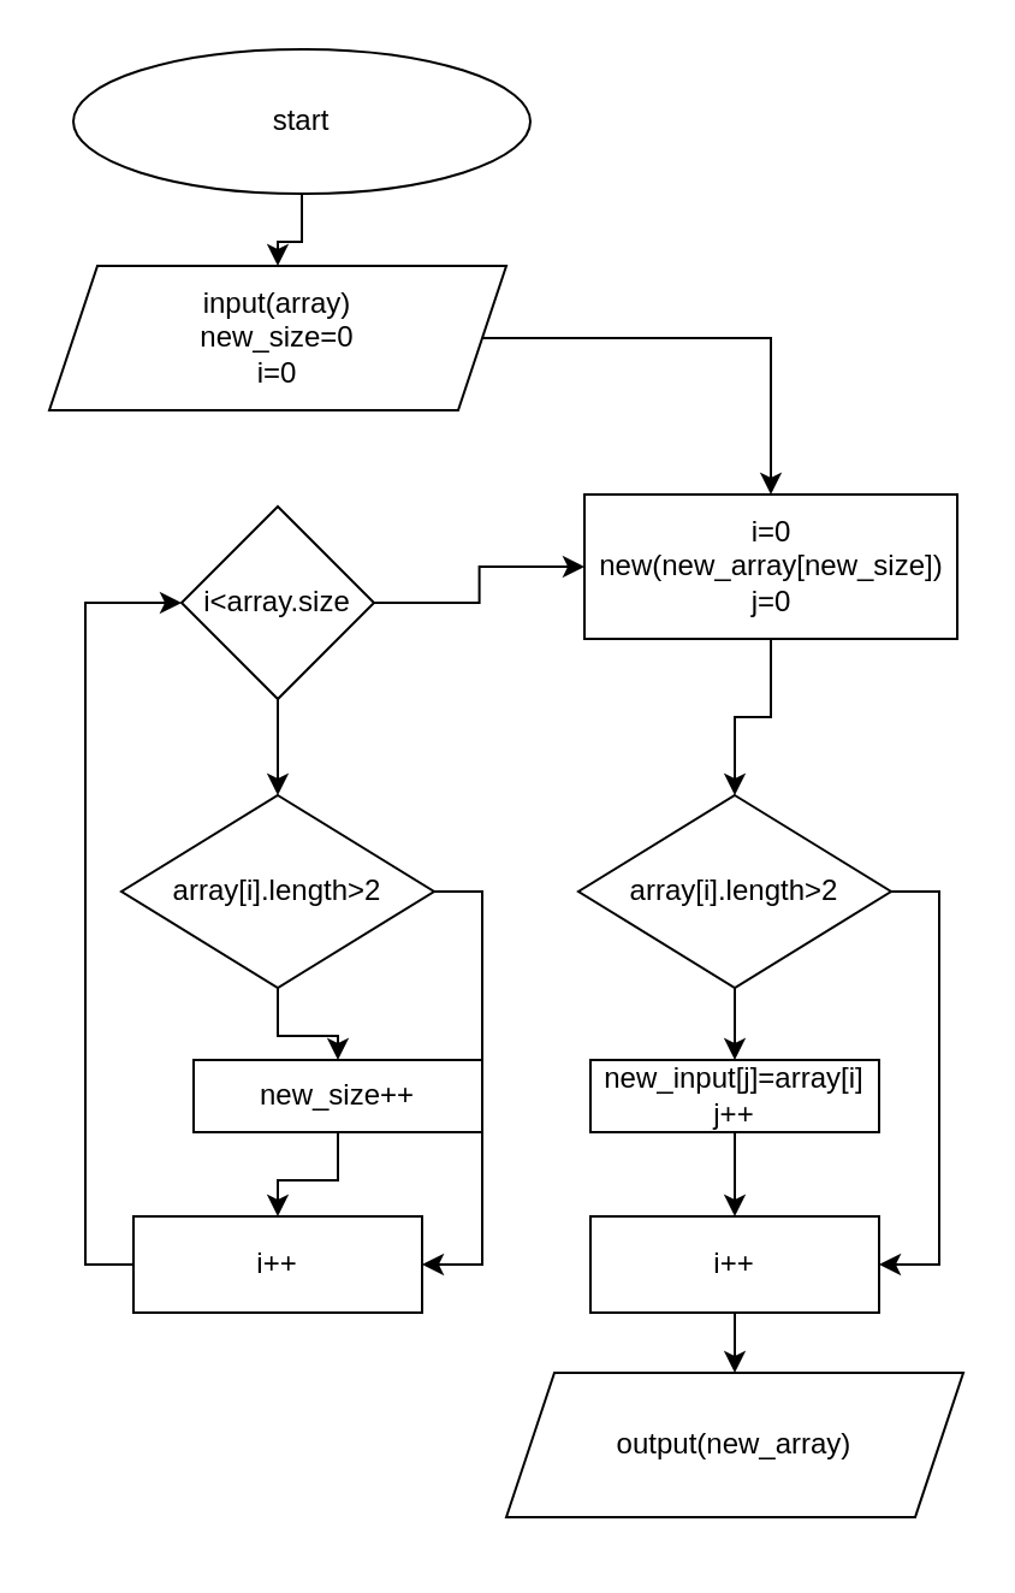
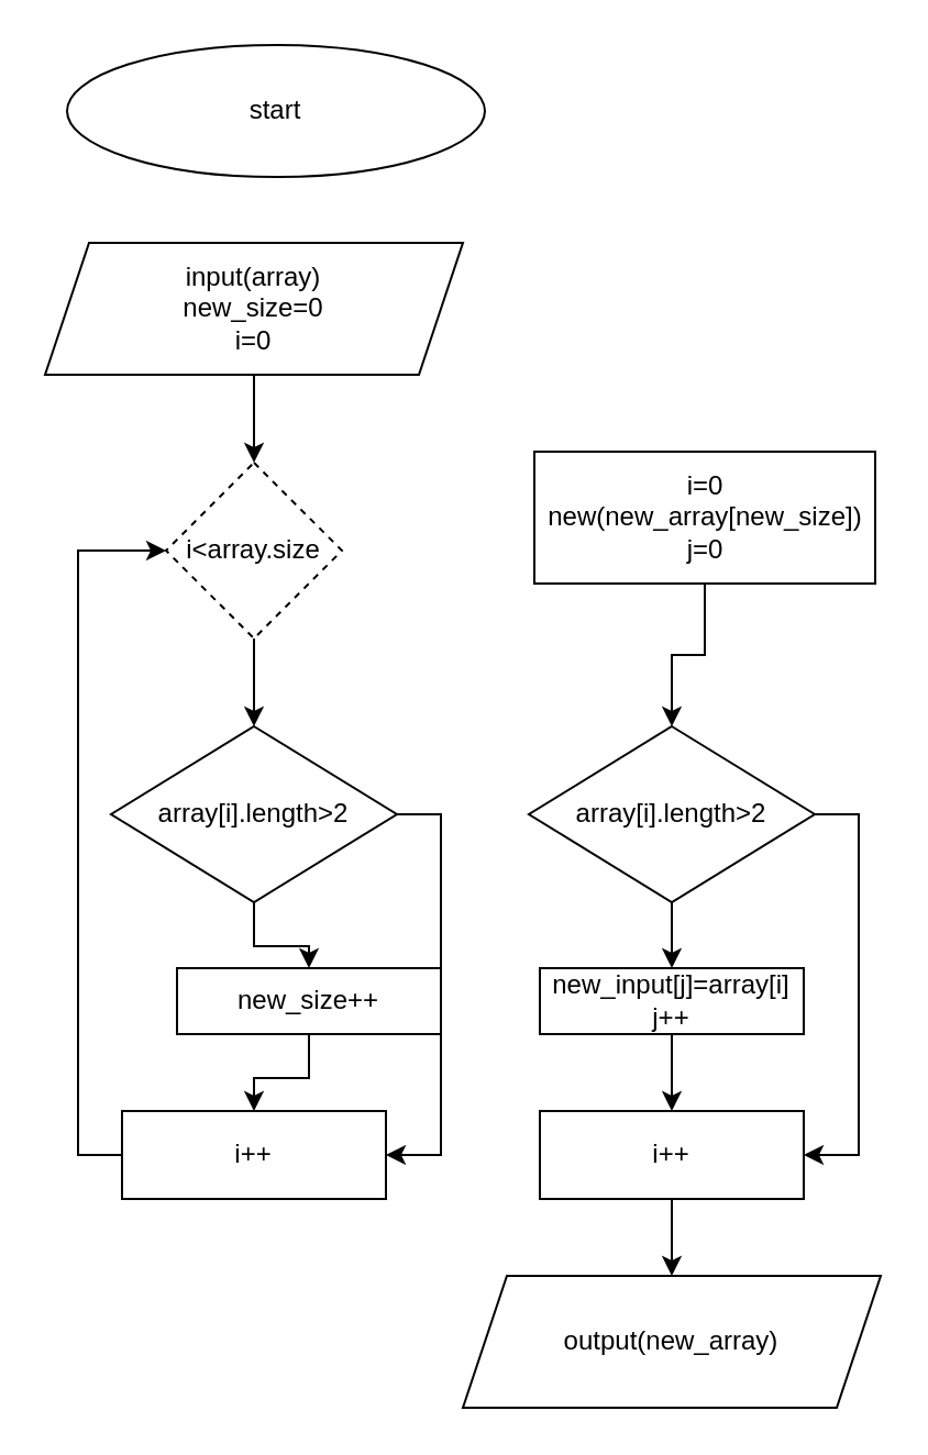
  <mxCell id="0" />
  <mxCell id="1" parent="0" />
- <mxCell id="2" value="" style="edgeStyle=orthogonalEdgeStyle;rounded=0;orthogonalLoop=1;jettySize=auto;html=1;" edge="1" parent="1" source="3" target="5"><mxGeometry relative="1" as="geometry" /></mxCell>
  <mxCell id="3" value="start" style="ellipse;whiteSpace=wrap;html=1;" vertex="1" parent="1"><mxGeometry x="30" y="20" width="190" height="60" as="geometry" /></mxCell>
- <mxCell id="4" value="" style="edgeStyle=orthogonalEdgeStyle;rounded=0;orthogonalLoop=1;jettySize=auto;html=1;" edge="1" parent="1" source="5" target="24"><mxGeometry relative="1" as="geometry" /></mxCell>
+ <mxCell id="4" value="" style="edgeStyle=orthogonalEdgeStyle;rounded=0;orthogonalLoop=1;jettySize=auto;html=1;" edge="1" parent="1" source="5" target="8"><mxGeometry relative="1" as="geometry" /></mxCell>
  <mxCell id="5" value="input(array)&lt;br&gt;new_size=0&lt;br&gt;i=0" style="shape=parallelogram;perimeter=parallelogramPerimeter;whiteSpace=wrap;html=1;fixedSize=1;" vertex="1" parent="1"><mxGeometry x="20" y="110" width="190" height="60" as="geometry" /></mxCell>
  <mxCell id="6" value="" style="edgeStyle=orthogonalEdgeStyle;rounded=0;orthogonalLoop=1;jettySize=auto;html=1;" edge="1" parent="1" source="8" target="11"><mxGeometry relative="1" as="geometry" /></mxCell>
- <mxCell id="7" style="edgeStyle=orthogonalEdgeStyle;rounded=0;orthogonalLoop=1;jettySize=auto;html=1;exitX=1;exitY=0.5;exitDx=0;exitDy=0;entryX=0;entryY=0.5;entryDx=0;entryDy=0;" edge="1" parent="1" source="8" target="24"><mxGeometry relative="1" as="geometry" /></mxCell>
- <mxCell id="8" value="i&amp;lt;array.size" style="rhombus;whiteSpace=wrap;html=1;" vertex="1" parent="1"><mxGeometry x="75" y="210" width="80" height="80" as="geometry" /></mxCell>
+ <mxCell id="8" value="i&amp;lt;array.size" style="rhombus;whiteSpace=wrap;html=1;dashed=1;" vertex="1" parent="1"><mxGeometry x="75" y="210" width="80" height="80" as="geometry" /></mxCell>
  <mxCell id="9" value="" style="edgeStyle=orthogonalEdgeStyle;rounded=0;orthogonalLoop=1;jettySize=auto;html=1;" edge="1" parent="1" source="11" target="13"><mxGeometry relative="1" as="geometry" /></mxCell>
  <mxCell id="10" style="edgeStyle=orthogonalEdgeStyle;rounded=0;orthogonalLoop=1;jettySize=auto;html=1;exitX=1;exitY=0.5;exitDx=0;exitDy=0;entryX=1;entryY=0.5;entryDx=0;entryDy=0;" edge="1" parent="1" source="11" target="15"><mxGeometry relative="1" as="geometry" /></mxCell>
  <mxCell id="11" value="array[i].length&amp;gt;2" style="rhombus;whiteSpace=wrap;html=1;" vertex="1" parent="1"><mxGeometry x="50" y="330" width="130" height="80" as="geometry" /></mxCell>
  <mxCell id="12" value="" style="edgeStyle=orthogonalEdgeStyle;rounded=0;orthogonalLoop=1;jettySize=auto;html=1;" edge="1" parent="1" source="13" target="15"><mxGeometry relative="1" as="geometry" /></mxCell>
  <mxCell id="13" value="new_size++" style="rounded=0;whiteSpace=wrap;html=1;" vertex="1" parent="1"><mxGeometry x="80" y="440" width="120" height="30" as="geometry" /></mxCell>
  <mxCell id="14" style="edgeStyle=orthogonalEdgeStyle;rounded=0;orthogonalLoop=1;jettySize=auto;html=1;exitX=0;exitY=0.5;exitDx=0;exitDy=0;entryX=0;entryY=0.5;entryDx=0;entryDy=0;" edge="1" parent="1" source="15" target="8"><mxGeometry relative="1" as="geometry" /></mxCell>
  <mxCell id="15" value="i++" style="rounded=0;whiteSpace=wrap;html=1;" vertex="1" parent="1"><mxGeometry x="55" y="505" width="120" height="40" as="geometry" /></mxCell>
  <mxCell id="16" value="" style="edgeStyle=orthogonalEdgeStyle;rounded=0;orthogonalLoop=1;jettySize=auto;html=1;" edge="1" parent="1" source="18" target="20"><mxGeometry relative="1" as="geometry" /></mxCell>
  <mxCell id="17" style="edgeStyle=orthogonalEdgeStyle;rounded=0;orthogonalLoop=1;jettySize=auto;html=1;exitX=1;exitY=0.5;exitDx=0;exitDy=0;entryX=1;entryY=0.5;entryDx=0;entryDy=0;" edge="1" parent="1" source="18" target="22"><mxGeometry relative="1" as="geometry" /></mxCell>
  <mxCell id="18" value="array[i].length&amp;gt;2" style="rhombus;whiteSpace=wrap;html=1;" vertex="1" parent="1"><mxGeometry x="240" y="330" width="130" height="80" as="geometry" /></mxCell>
  <mxCell id="19" value="" style="edgeStyle=orthogonalEdgeStyle;rounded=0;orthogonalLoop=1;jettySize=auto;html=1;" edge="1" parent="1" source="20" target="22"><mxGeometry relative="1" as="geometry" /></mxCell>
  <mxCell id="20" value="new_input[j]=array[i]&lt;br&gt;j++" style="rounded=0;whiteSpace=wrap;html=1;" vertex="1" parent="1"><mxGeometry x="245" y="440" width="120" height="30" as="geometry" /></mxCell>
  <mxCell id="21" style="edgeStyle=orthogonalEdgeStyle;rounded=0;orthogonalLoop=1;jettySize=auto;html=1;exitX=0.5;exitY=1;exitDx=0;exitDy=0;entryX=0.5;entryY=0;entryDx=0;entryDy=0;" edge="1" parent="1" source="22" target="25"><mxGeometry relative="1" as="geometry" /></mxCell>
  <mxCell id="22" value="i++" style="rounded=0;whiteSpace=wrap;html=1;" vertex="1" parent="1"><mxGeometry x="245" y="505" width="120" height="40" as="geometry" /></mxCell>
  <mxCell id="23" style="edgeStyle=orthogonalEdgeStyle;rounded=0;orthogonalLoop=1;jettySize=auto;html=1;exitX=0.5;exitY=1;exitDx=0;exitDy=0;entryX=0.5;entryY=0;entryDx=0;entryDy=0;" edge="1" parent="1" source="24" target="18"><mxGeometry relative="1" as="geometry" /></mxCell>
  <mxCell id="24" value="i=0&lt;br&gt;new(new_array[new_size])&lt;br&gt;j=0" style="rounded=0;whiteSpace=wrap;html=1;" vertex="1" parent="1"><mxGeometry x="242.5" y="205" width="155" height="60" as="geometry" /></mxCell>
- <mxCell id="25" value="output(new_array)" style="shape=parallelogram;perimeter=parallelogramPerimeter;whiteSpace=wrap;html=1;fixedSize=1;" vertex="1" parent="1"><mxGeometry x="210" y="570" width="190" height="60" as="geometry" /></mxCell>
+ <mxCell id="25" value="output(new_array)" style="shape=parallelogram;perimeter=parallelogramPerimeter;whiteSpace=wrap;html=1;fixedSize=1;" vertex="1" parent="1"><mxGeometry x="210" y="580" width="190" height="60" as="geometry" /></mxCell>
